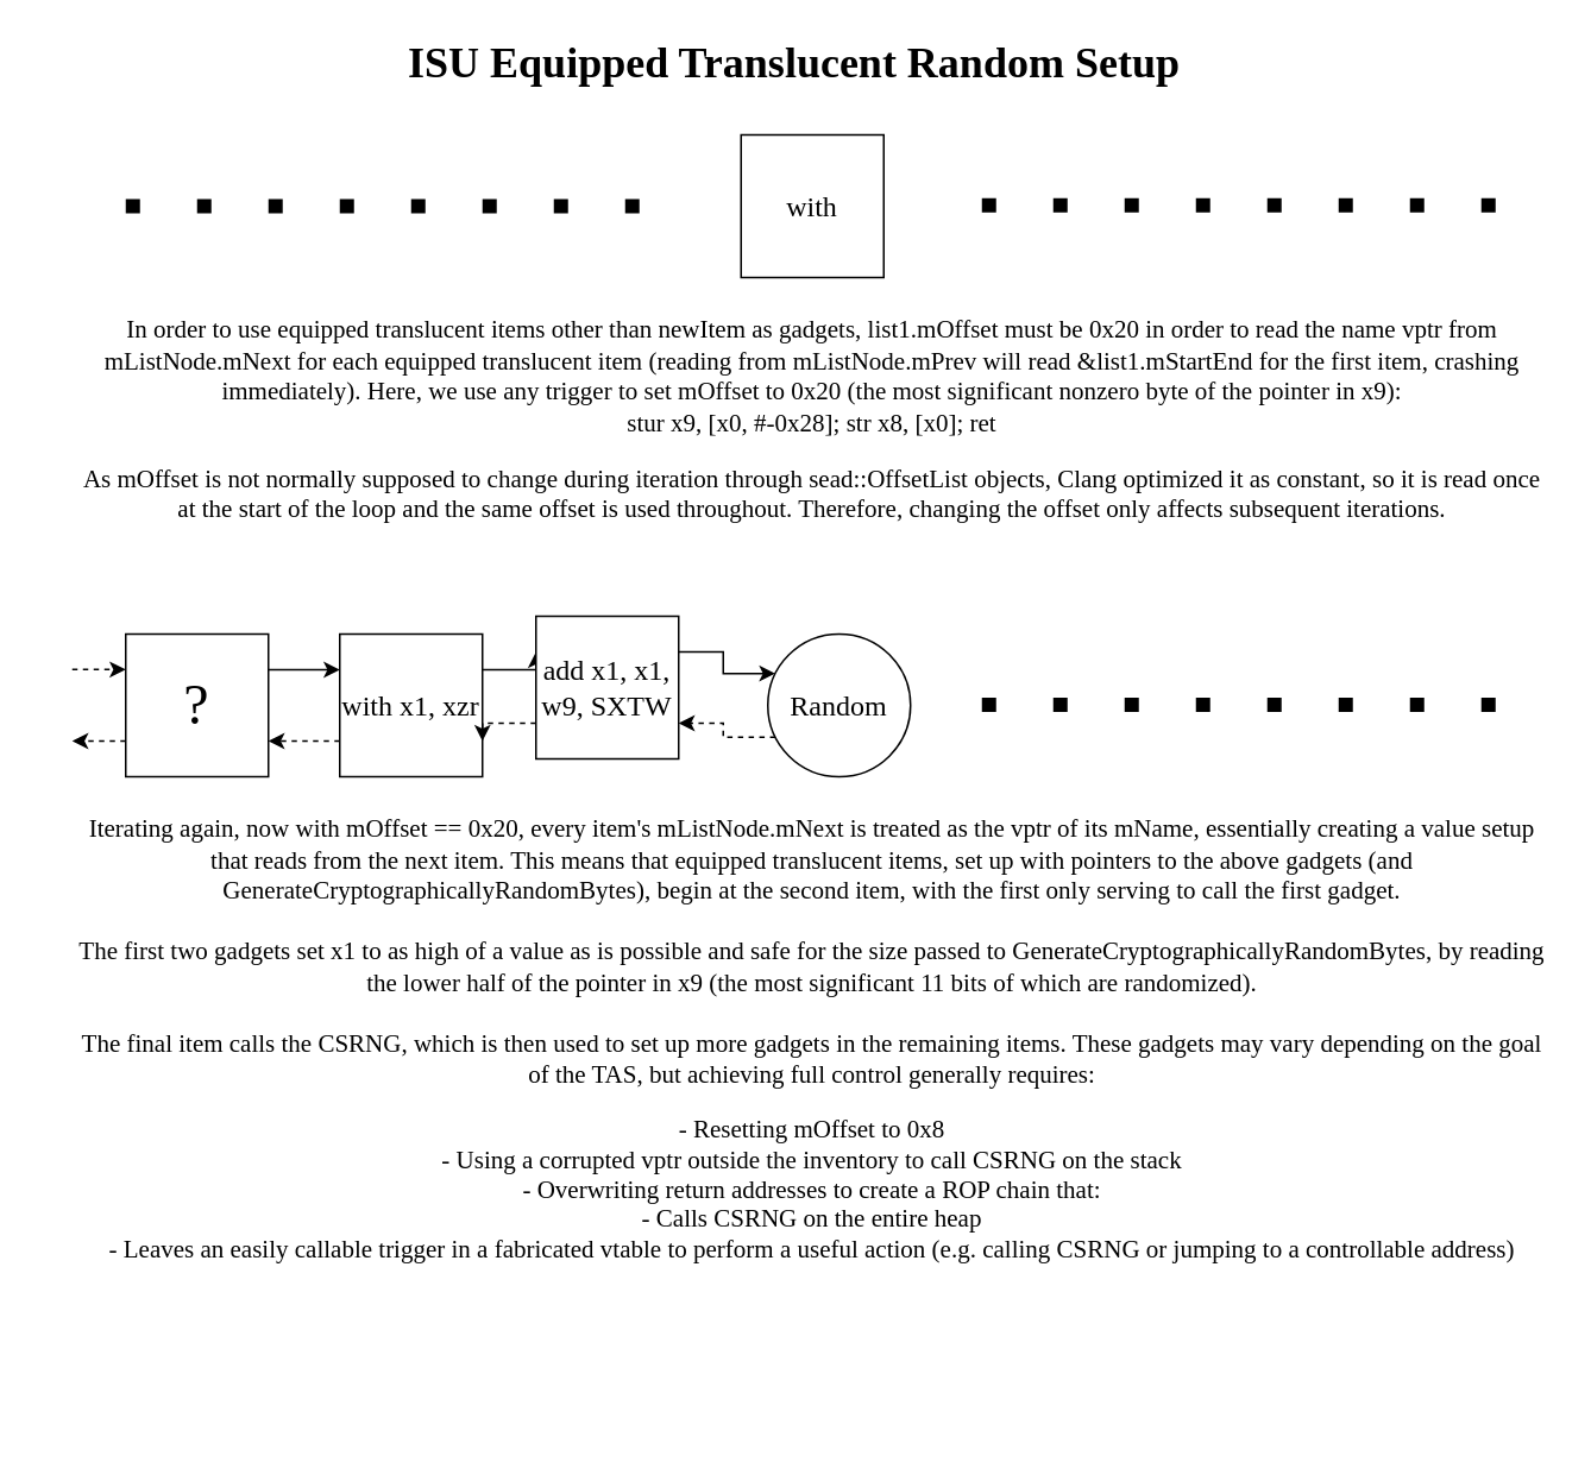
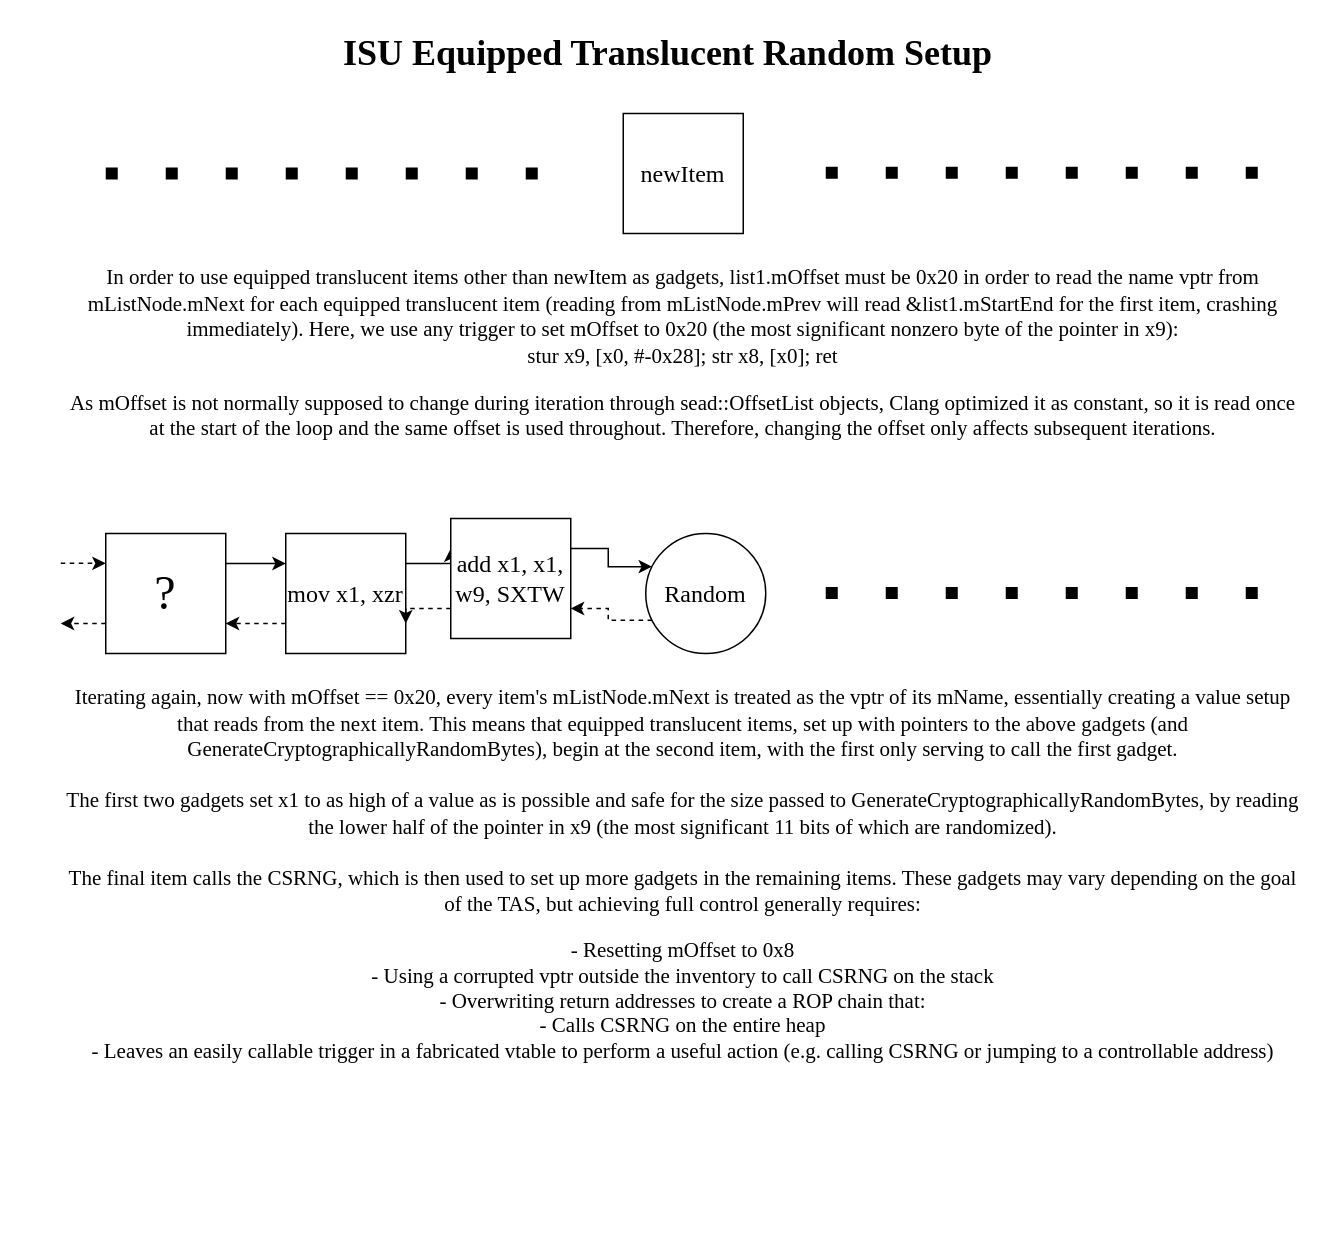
  <mxCell id="0" />
  <mxCell id="1" parent="0" />
- <mxCell id="2" value="&lt;font style=&quot;font-size: 16px;&quot;&gt;with&lt;/font&gt;" style="whiteSpace=wrap;html=1;aspect=fixed;fontFamily=CaskaydiaCove Nerd Font;" parent="1" vertex="1"><mxGeometry x="415" y="75" width="80" height="80" as="geometry" /></mxCell>
+ <mxCell id="2" value="&lt;font style=&quot;font-size: 16px;&quot;&gt;newItem&lt;/font&gt;" style="whiteSpace=wrap;html=1;aspect=fixed;fontFamily=CaskaydiaCove Nerd Font;" parent="1" vertex="1"><mxGeometry x="415" y="75" width="80" height="80" as="geometry" /></mxCell>
  <mxCell id="3" value="&lt;h1&gt;&lt;font face=&quot;CaskaydiaCove Nerd Font&quot;&gt;ISU Equipped Translucent Random Setup&lt;/font&gt;&lt;/h1&gt;" style="text;html=1;align=center;verticalAlign=middle;whiteSpace=wrap;rounded=0;" parent="1" vertex="1"><mxGeometry x="20" y="20" width="850" height="30" as="geometry" /></mxCell>
  <mxCell id="4" value="" style="endArrow=none;dashed=1;html=1;strokeWidth=8;rounded=0;dashPattern=1 4;" parent="1" edge="1"><mxGeometry width="50" height="50" relative="1" as="geometry"><mxPoint x="70" y="115" as="sourcePoint" /><mxPoint x="390" y="115" as="targetPoint" /></mxGeometry></mxCell>
  <mxCell id="5" value="" style="endArrow=none;dashed=1;html=1;strokeWidth=8;rounded=0;dashPattern=1 4;" parent="1" edge="1"><mxGeometry width="50" height="50" relative="1" as="geometry"><mxPoint x="550" y="114.5" as="sourcePoint" /><mxPoint x="870" y="114.5" as="targetPoint" /></mxGeometry></mxCell>
  <mxCell id="6" value="&lt;p style=&quot;line-height: 100%;&quot;&gt;&lt;/p&gt;&lt;h1 style=&quot;margin-top: 0px; line-height: 57%;&quot;&gt;&lt;font face=&quot;CaskaydiaCove Nerd Font&quot;&gt;&lt;span style=&quot;font-size: 14px; font-weight: 400;&quot;&gt;In order to use equipped translucent items other than newItem as gadgets, list1.mOffset must be 0x20 in order to read the name vptr from mListNode.mNext for each equipped translucent item (reading from mListNode.mPrev will read &amp;amp;list1.mStartEnd for the first item, crashing immediately). Here, we use any trigger to set mOffset to 0x20 (the most significant nonzero byte of the pointer in x9):&lt;br&gt;stur x9, [x0, #-0x28]; str x8, [x0]; ret&lt;/span&gt;&lt;/font&gt;&lt;/h1&gt;&lt;div style=&quot;&quot;&gt;&lt;font face=&quot;CaskaydiaCove Nerd Font&quot;&gt;&lt;span style=&quot;font-size: 14px;&quot;&gt;As mOffset is not normally supposed to change during iteration through sead::OffsetList objects, Clang optimized it as constant, so it is read once at the start of the loop and the same offset is used throughout. Therefore, changing the offset only affects subsequent iterations.&lt;/span&gt;&lt;/font&gt;&lt;/div&gt;&lt;p&gt;&lt;/p&gt;" style="text;html=1;whiteSpace=wrap;overflow=hidden;rounded=0;align=center;" parent="1" vertex="1"><mxGeometry x="40" y="155" width="830" height="180" as="geometry" /></mxCell>
  <mxCell id="7" style="edgeStyle=orthogonalEdgeStyle;rounded=0;orthogonalLoop=1;jettySize=auto;html=1;exitX=0;exitY=0.75;exitDx=0;exitDy=0;dashed=1;" parent="1" source="10" edge="1"><mxGeometry relative="1" as="geometry"><mxPoint x="40" y="414.857" as="targetPoint" /></mxGeometry></mxCell>
  <mxCell id="8" style="edgeStyle=orthogonalEdgeStyle;rounded=0;orthogonalLoop=1;jettySize=auto;html=1;exitX=0;exitY=0.25;exitDx=0;exitDy=0;entryX=0;entryY=0.25;entryDx=0;entryDy=0;dashed=1;" parent="1" target="10" edge="1"><mxGeometry relative="1" as="geometry"><mxPoint x="40" y="374.857" as="sourcePoint" /></mxGeometry></mxCell>
  <mxCell id="9" style="edgeStyle=orthogonalEdgeStyle;rounded=0;orthogonalLoop=1;jettySize=auto;html=1;exitX=1;exitY=0.25;exitDx=0;exitDy=0;entryX=0;entryY=0.25;entryDx=0;entryDy=0;" parent="1" source="10" target="13" edge="1"><mxGeometry relative="1" as="geometry" /></mxCell>
  <mxCell id="10" value="&lt;font style=&quot;font-size: 32px;&quot;&gt;?&lt;/font&gt;" style="whiteSpace=wrap;html=1;aspect=fixed;fontFamily=CaskaydiaCove Nerd Font;" parent="1" vertex="1"><mxGeometry x="70" y="355" width="80" height="80" as="geometry" /></mxCell>
  <mxCell id="11" style="edgeStyle=orthogonalEdgeStyle;rounded=0;orthogonalLoop=1;jettySize=auto;html=1;exitX=0;exitY=0.75;exitDx=0;exitDy=0;entryX=1;entryY=0.75;entryDx=0;entryDy=0;dashed=1;" parent="1" source="13" target="10" edge="1"><mxGeometry relative="1" as="geometry" /></mxCell>
  <mxCell id="12" style="edgeStyle=orthogonalEdgeStyle;rounded=0;orthogonalLoop=1;jettySize=auto;html=1;exitX=1;exitY=0.25;exitDx=0;exitDy=0;entryX=0;entryY=0.25;entryDx=0;entryDy=0;" parent="1" source="13" target="16" edge="1"><mxGeometry relative="1" as="geometry" /></mxCell>
- <mxCell id="13" value="&lt;font style=&quot;font-size: 16px;&quot;&gt;with x1, xzr&lt;/font&gt;" style="whiteSpace=wrap;html=1;aspect=fixed;fontFamily=CaskaydiaCove Nerd Font;" parent="1" vertex="1"><mxGeometry x="190" y="355" width="80" height="80" as="geometry" /></mxCell>
+ <mxCell id="13" value="&lt;font style=&quot;font-size: 16px;&quot;&gt;mov x1, xzr&lt;/font&gt;" style="whiteSpace=wrap;html=1;aspect=fixed;fontFamily=CaskaydiaCove Nerd Font;" parent="1" vertex="1"><mxGeometry x="190" y="355" width="80" height="80" as="geometry" /></mxCell>
  <mxCell id="14" style="edgeStyle=orthogonalEdgeStyle;rounded=0;orthogonalLoop=1;jettySize=auto;html=1;exitX=0;exitY=0.75;exitDx=0;exitDy=0;entryX=1;entryY=0.75;entryDx=0;entryDy=0;dashed=1;" parent="1" source="16" target="13" edge="1"><mxGeometry relative="1" as="geometry" /></mxCell>
  <mxCell id="15" style="edgeStyle=orthogonalEdgeStyle;rounded=0;orthogonalLoop=1;jettySize=auto;html=1;exitX=1;exitY=0.25;exitDx=0;exitDy=0;entryX=0;entryY=0.25;entryDx=0;entryDy=0;" parent="1" source="16" target="18" edge="1"><mxGeometry relative="1" as="geometry" /></mxCell>
  <mxCell id="16" value="&lt;font style=&quot;font-size: 16px;&quot;&gt;add x1, x1, w9, SXTW&lt;/font&gt;" style="whiteSpace=wrap;html=1;aspect=fixed;fontFamily=CaskaydiaCove Nerd Font;" parent="1" vertex="1"><mxGeometry x="300" y="345" width="80" height="80" as="geometry" /></mxCell>
  <mxCell id="17" style="edgeStyle=orthogonalEdgeStyle;rounded=0;orthogonalLoop=1;jettySize=auto;html=1;exitX=0;exitY=0.75;exitDx=0;exitDy=0;entryX=1;entryY=0.75;entryDx=0;entryDy=0;dashed=1;" parent="1" source="18" target="16" edge="1"><mxGeometry relative="1" as="geometry" /></mxCell>
  <mxCell id="18" value="&lt;font style=&quot;font-size: 16px;&quot;&gt;Random&lt;/font&gt;" style="ellipse;whiteSpace=wrap;html=1;aspect=fixed;fontFamily=CaskaydiaCove Nerd Font;" parent="1" vertex="1"><mxGeometry x="430" y="355" width="80" height="80" as="geometry" /></mxCell>
  <mxCell id="19" value="" style="endArrow=none;dashed=1;html=1;strokeWidth=8;rounded=0;dashPattern=1 4;" parent="1" edge="1"><mxGeometry width="50" height="50" relative="1" as="geometry"><mxPoint x="550" y="394.66" as="sourcePoint" /><mxPoint x="870" y="394.66" as="targetPoint" /></mxGeometry></mxCell>
  <mxCell id="20" value="&lt;p style=&quot;line-height: 100%;&quot;&gt;&lt;/p&gt;&lt;h1 style=&quot;margin-top: 0px; line-height: 57%;&quot;&gt;&lt;font face=&quot;CaskaydiaCove Nerd Font&quot;&gt;&lt;span style=&quot;font-size: 14px; font-weight: 400;&quot;&gt;Iterating again, now with mOffset == 0x20, every item's mListNode.mNext is treated as the vptr of its mName, essentially creating a value setup that reads from the next item. This means that equipped translucent items, set up with pointers to the above gadgets (and GenerateCryptographicallyRandomBytes), begin at the second item, with the first only serving to call the first gadget.&lt;/span&gt;&lt;/font&gt;&lt;/h1&gt;&lt;h1 style=&quot;margin-top: 0px; line-height: 57%;&quot;&gt;&lt;font face=&quot;CaskaydiaCove Nerd Font&quot;&gt;&lt;span style=&quot;font-size: 14px; font-weight: 400;&quot;&gt;The first two gadgets set x1 to as high of a value as is possible and safe for the size passed to GenerateCryptographicallyRandomBytes, by reading the lower half of the pointer in x9 (the most significant 11 bits of which are randomized).&lt;/span&gt;&lt;/font&gt;&lt;/h1&gt;&lt;h1 style=&quot;margin-top: 0px; line-height: 57%;&quot;&gt;&lt;font face=&quot;CaskaydiaCove Nerd Font&quot;&gt;&lt;span style=&quot;font-size: 14px; font-weight: 400;&quot;&gt;The final item calls the CSRNG, which is then used to set up more gadgets in the remaining items. These gadgets may vary depending on the goal of the TAS, but achieving full control generally requires:&lt;/span&gt;&lt;/font&gt;&lt;/h1&gt;&lt;div&gt;&lt;font face=&quot;CaskaydiaCove Nerd Font&quot;&gt;&lt;span style=&quot;font-size: 14px; font-weight: 400;&quot;&gt;- Resetting mOffset to 0x8&lt;br&gt;- Using a corrupted vptr outside the inventory to call CSRNG on the stack&lt;br&gt;- Overwriting return addresses to create a ROP chain that:&lt;br&gt;- Calls CSRNG on the entire heap&lt;br&gt;- Leaves an easily callable trigger in a fabricated vtable to perform a useful action (e.g. calling CSRNG or jumping to a controllable address)&lt;/span&gt;&lt;/font&gt;&lt;/div&gt;&lt;p&gt;&lt;/p&gt;" style="text;html=1;whiteSpace=wrap;overflow=hidden;rounded=0;align=center;" parent="1" vertex="1"><mxGeometry x="40" y="435" width="830" height="370" as="geometry" /></mxCell>
